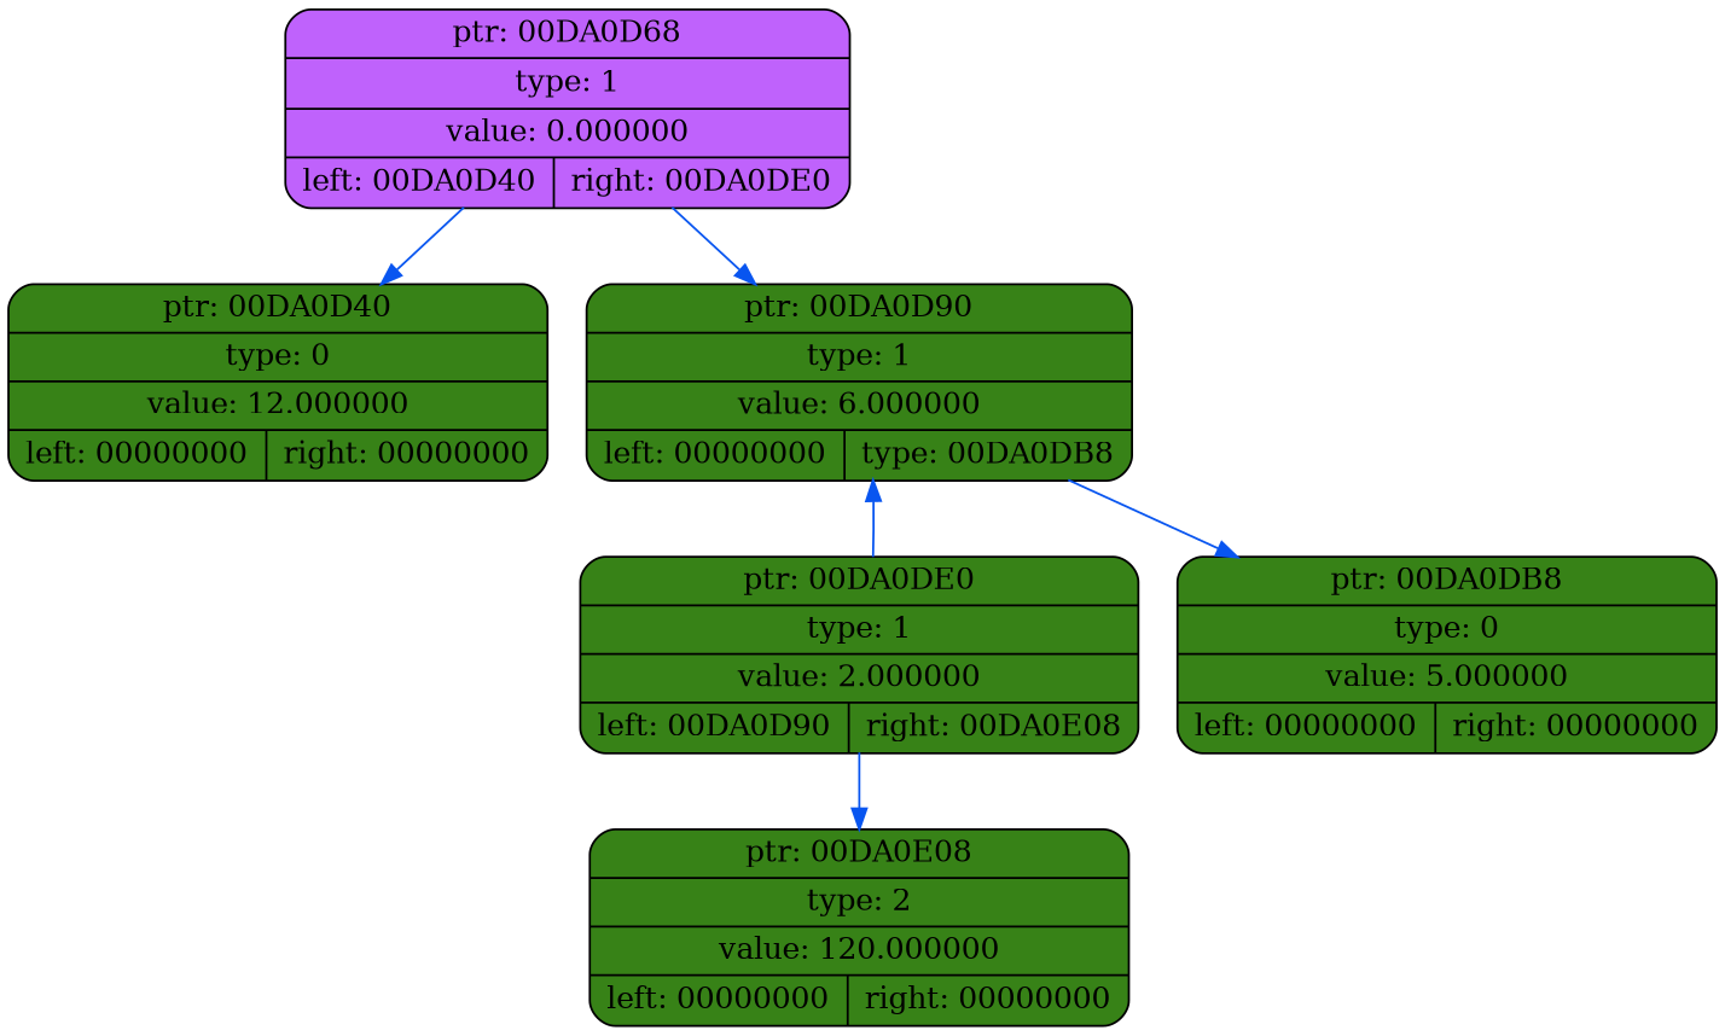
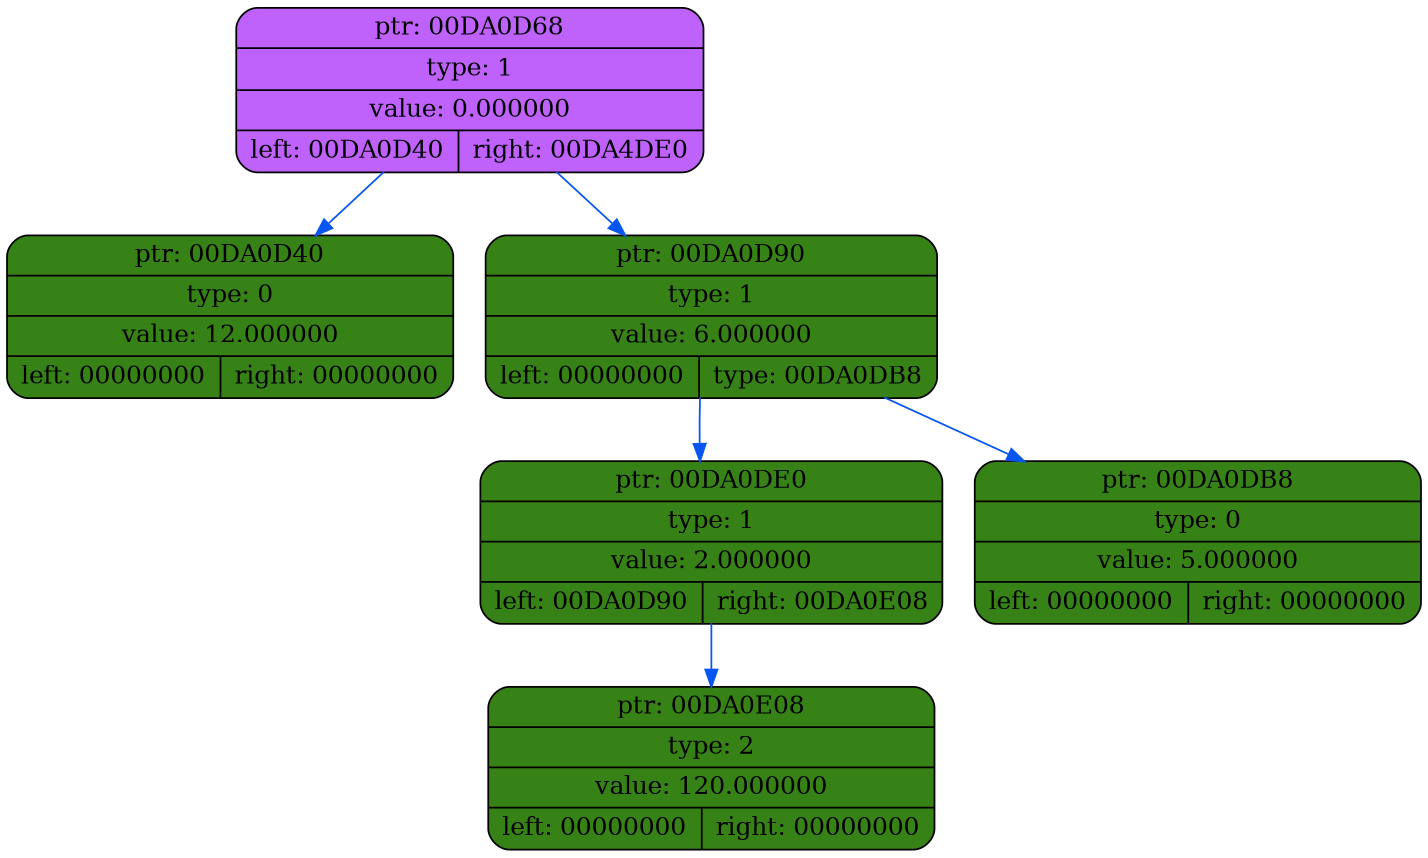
  digraph {
    rankdir=TP
    node [fillcolor="#378217" shape=record style="rounded,filled"]
    edge [color="#0855F0"]
-   n1 [fillcolor="#BF62FC" label="{ ptr: 00DA0D68 | type: 1 | value: 0.000000| { left: 00DA0D40 | right: 00DA0DE0 }}"]
+   n1 [fillcolor="#BF62FC" label="{ ptr: 00DA0D68 | type: 1 | value: 0.000000| { left: 00DA0D40 | right: 00DA4DE0 }}"]
    n2 [label="{ ptr: 00DA0D40 | type: 0 | value: 12.000000| { left: 00000000 | right: 00000000 }}"]
    n3 [label="{ ptr: 00DA0D90 | type: 1 | value: 6.000000| { left: 00000000 | type: 00DA0DB8 }}"]
    n4 [label="{ ptr: 00DA0DE0 | type: 1 | value: 2.000000| { left: 00DA0D90 | right: 00DA0E08 }}"]
    n5 [label="{ ptr: 00DA0E08 | type: 2 | value: 120.000000| { left: 00000000 | right: 00000000 }}"]
    n6 [label="{ ptr: 00DA0DB8 | type: 0 | value: 5.000000| { left: 00000000 | right: 00000000 }}"]
    n1 -> n2
    n1 -> n3
    n3 -> n6
-   n4 -> n3
+   n3 -> n4
    n4 -> n5
  }
